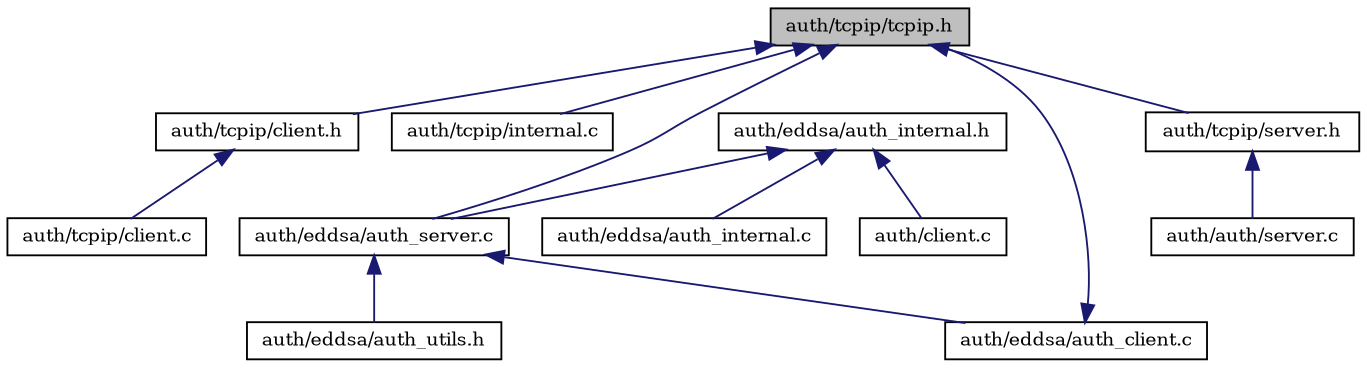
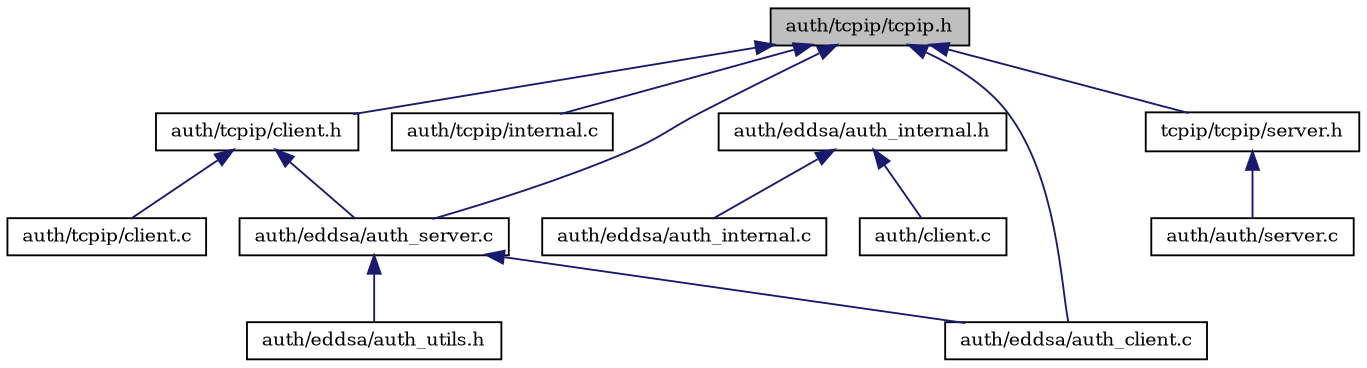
  digraph {
    fontname="DejaVu Serif"
    node [color=black fillcolor=white fontname="DejaVu Serif" fontsize=10 shape=record style=filled]
    edge [color=midnightblue dir=back fontname="DejaVu Serif" fontsize=10 labelfontname=Helvetica labelfontsize=10 style=solid]
    n1 [fillcolor=grey75 fontcolor=black height=0.2 label="auth/tcpip/tcpip.h" width=0.4]
    n2 [height=0.2 label="auth/eddsa/auth_client.c" width=0.4]
    n3 [height=0.2 label="auth/eddsa/auth_server.c" width=0.4]
    n4 [height=0.2 label="auth/tcpip/client.h" width=0.4]
-   n5 [height=0.2 label="auth/tcpip/server.h" width=0.4]
+   n5 [height=0.2 label="tcpip/tcpip/server.h" width=0.4]
    n6 [height=0.2 label="auth/tcpip/internal.c" width=0.4]
    n7 [height=0.2 label="auth/eddsa/auth_internal.h" width=0.4]
    n8 [height=0.2 label="auth/client.c" width=0.4]
    n9 [height=0.2 label="auth/eddsa/auth_internal.c" width=0.4]
    n10 [height=0.2 label="auth/eddsa/auth_utils.h" width=0.4]
    n11 [height=0.2 label="auth/tcpip/client.c" width=0.4]
    n12 [height=0.2 label="auth/auth/server.c" width=0.4]
-   n2 -> n1
+   n1 -> n2
    n1 -> n3
    n1 -> n4
    n1 -> n5
    n1 -> n6
    n3 -> n2
    n3 -> n10
    n4 -> n11
    n5 -> n12
-   n7 -> n3
+   n4 -> n3
    n7 -> n8
    n7 -> n9
  }
